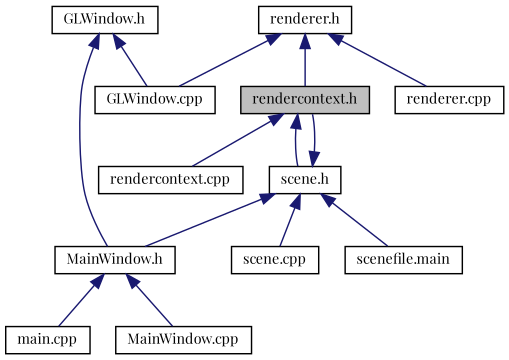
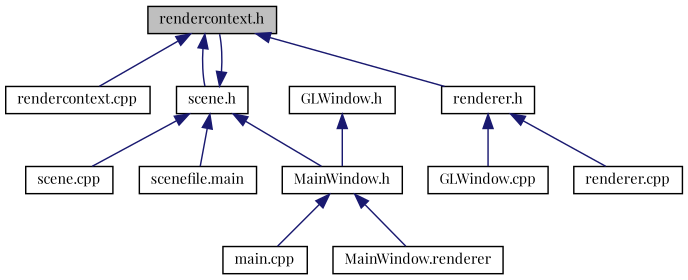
  digraph {
    fontname="Playfair Display"
    node [color=black fillcolor=white fontname="Playfair Display" fontsize=10 shape=record style=filled]
    edge [color=midnightblue dir=back fontname="Playfair Display" fontsize=10 labelfontname=Helvetica labelfontsize=10 style=solid]
    n1 [fillcolor=grey75 fontcolor=black height=0.2 label="rendercontext.h" width=0.4]
    n2 [height=0.2 label="rendercontext.cpp" width=0.4]
    n3 [height=0.2 label="scene.h" width=0.4]
    n4 [height=0.2 label="renderer.h" width=0.4]
    n5 [height=0.2 label="scene.cpp" width=0.4]
    n6 [height=0.2 label="scenefile.main" width=0.4]
    n7 [height=0.2 label="MainWindow.h" width=0.4]
    n8 [height=0.2 label="GLWindow.h" width=0.4]
    n9 [height=0.2 label="GLWindow.cpp" width=0.4]
    n10 [height=0.2 label="renderer.cpp" width=0.4]
    n11 [height=0.2 label="main.cpp" width=0.4]
-   n12 [height=0.2 label="MainWindow.cpp" width=0.4]
+   n12 [height=0.2 label="MainWindow.renderer" width=0.4]
    n1 -> n2
    n1 -> n3
-   n4 -> n1
+   n1 -> n4
    n3 -> n1
    n3 -> n5
    n3 -> n6
    n3 -> n7
    n4 -> n9
    n4 -> n10
    n7 -> n11
    n7 -> n12
    n8 -> n7
-   n8 -> n9
  }
